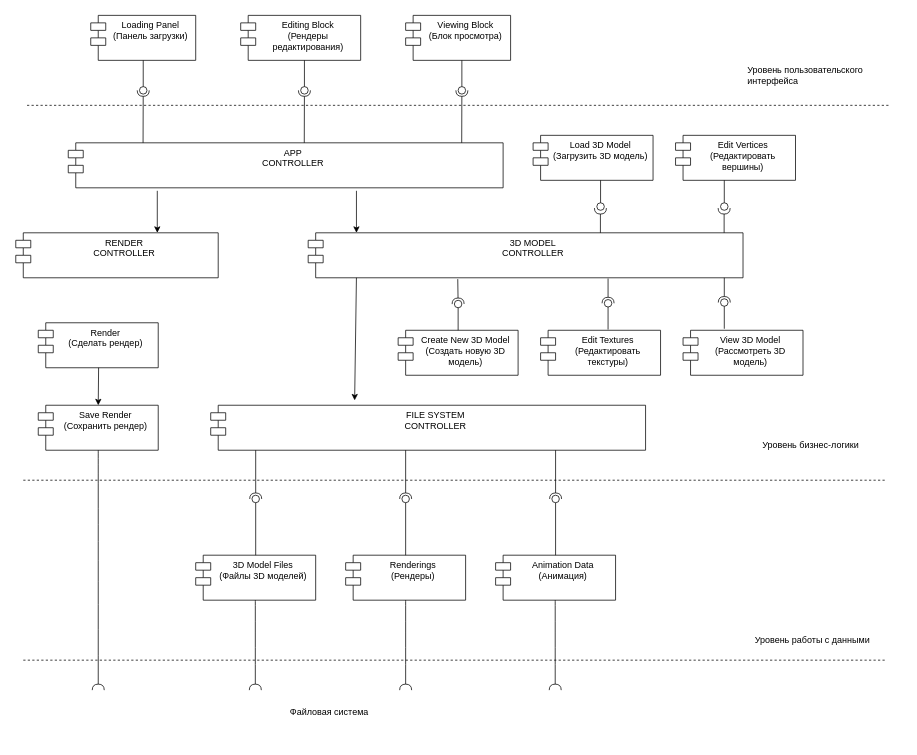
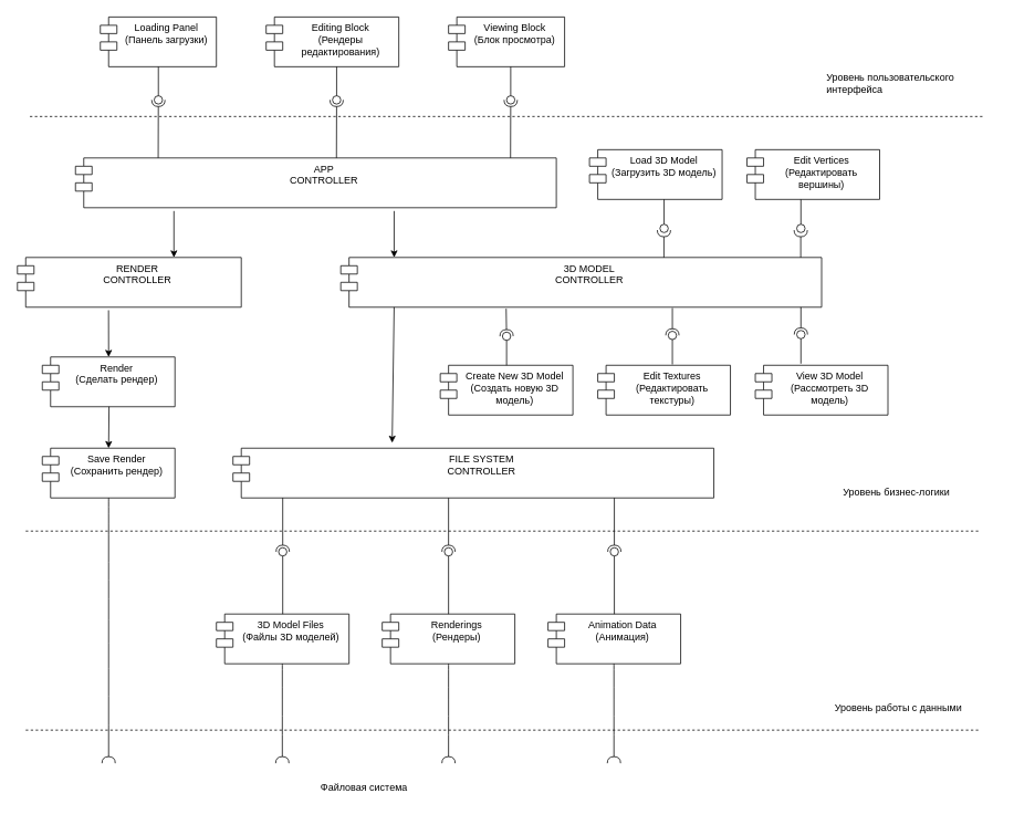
  <mxCell id="0" />
  <mxCell id="1" parent="0" />
  <mxCell id="2" value="Loading Panel&lt;br&gt;(Панель загрузки)" style="shape=module;align=left;spacingLeft=20;align=center;verticalAlign=top;whiteSpace=wrap;html=1;" vertex="1" parent="1"><mxGeometry x="120" y="20" width="140" height="60" as="geometry" /></mxCell>
  <mxCell id="3" value="Editing Block &lt;br&gt;(Рендеры редактирования)" style="shape=module;align=left;spacingLeft=20;align=center;verticalAlign=top;whiteSpace=wrap;html=1;" vertex="1" parent="1"><mxGeometry x="320" y="20" width="160" height="60" as="geometry" /></mxCell>
  <mxCell id="4" value="Viewing Block &lt;br&gt;(Блок просмотра)" style="shape=module;align=left;spacingLeft=20;align=center;verticalAlign=top;whiteSpace=wrap;html=1;" vertex="1" parent="1"><mxGeometry x="540" y="20" width="140" height="60" as="geometry" /></mxCell>
  <mxCell id="5" value="Load 3D Model (Загрузить 3D модель)" style="shape=module;align=left;spacingLeft=20;align=center;verticalAlign=top;whiteSpace=wrap;html=1;" vertex="1" parent="1"><mxGeometry x="710" y="180" width="160" height="60" as="geometry" /></mxCell>
  <mxCell id="6" value="View 3D Model &lt;br&gt;(Рассмотреть 3D модель)" style="shape=module;align=left;spacingLeft=20;align=center;verticalAlign=top;whiteSpace=wrap;html=1;" vertex="1" parent="1"><mxGeometry x="910" y="440" width="160" height="60" as="geometry" /></mxCell>
  <mxCell id="7" value="Create New 3D Model (Создать новую 3D модель)" style="shape=module;align=left;spacingLeft=20;align=center;verticalAlign=top;whiteSpace=wrap;html=1;" vertex="1" parent="1"><mxGeometry x="530" y="440" width="160" height="60" as="geometry" /></mxCell>
  <mxCell id="8" value="Edit Vertices &lt;br&gt;(Редактировать вершины)" style="shape=module;align=left;spacingLeft=20;align=center;verticalAlign=top;whiteSpace=wrap;html=1;" vertex="1" parent="1"><mxGeometry x="900" y="180" width="160" height="60" as="geometry" /></mxCell>
  <mxCell id="9" value="Edit Textures &lt;br&gt;(Редактировать текстуры)" style="shape=module;align=left;spacingLeft=20;align=center;verticalAlign=top;whiteSpace=wrap;html=1;" vertex="1" parent="1"><mxGeometry x="720" y="440" width="160" height="60" as="geometry" /></mxCell>
  <mxCell id="10" value="Render &lt;br&gt;(Сделать рендер)" style="shape=module;align=left;spacingLeft=20;align=center;verticalAlign=top;whiteSpace=wrap;html=1;" vertex="1" parent="1"><mxGeometry x="50" y="430" width="160" height="60" as="geometry" /></mxCell>
  <mxCell id="11" value="Save Render &lt;br&gt;(Сохранить рендер)" style="shape=module;align=left;spacingLeft=20;align=center;verticalAlign=top;whiteSpace=wrap;html=1;" vertex="1" parent="1"><mxGeometry x="50" y="540" width="160" height="60" as="geometry" /></mxCell>
  <mxCell id="12" value="3D Model Files &lt;br&gt;(Файлы 3D моделей)" style="shape=module;align=left;spacingLeft=20;align=center;verticalAlign=top;whiteSpace=wrap;html=1;" vertex="1" parent="1"><mxGeometry x="260" y="740" width="160" height="60" as="geometry" /></mxCell>
  <mxCell id="13" value="Renderings &lt;br&gt;(Рендеры)" style="shape=module;align=left;spacingLeft=20;align=center;verticalAlign=top;whiteSpace=wrap;html=1;" vertex="1" parent="1"><mxGeometry x="460" y="740" width="160" height="60" as="geometry" /></mxCell>
  <mxCell id="14" value="Animation Data &lt;br&gt;(Анимация)" style="shape=module;align=left;spacingLeft=20;align=center;verticalAlign=top;whiteSpace=wrap;html=1;" vertex="1" parent="1"><mxGeometry x="660" y="740" width="160" height="60" as="geometry" /></mxCell>
  <mxCell id="15" value="Уровень пользовательского интерфейса" style="text;strokeColor=none;fillColor=none;spacingLeft=4;spacingRight=4;overflow=hidden;rotatable=0;points=[[0,0.5],[1,0.5]];portConstraint=eastwest;fontSize=12;whiteSpace=wrap;html=1;" vertex="1" parent="1"><mxGeometry x="990" y="80" width="190" height="50" as="geometry" /></mxCell>
  <mxCell id="16" value="Уровень бизнес-логики" style="text;strokeColor=none;fillColor=none;spacingLeft=4;spacingRight=4;overflow=hidden;rotatable=0;points=[[0,0.5],[1,0.5]];portConstraint=eastwest;fontSize=12;whiteSpace=wrap;html=1;" vertex="1" parent="1"><mxGeometry x="1010" y="580" width="190" height="50" as="geometry" /></mxCell>
  <mxCell id="17" value="" style="endArrow=none;dashed=1;html=1;rounded=0;" edge="1" parent="1"><mxGeometry width="50" height="50" relative="1" as="geometry"><mxPoint x="35" y="140" as="sourcePoint" /><mxPoint x="1185" y="140" as="targetPoint" /></mxGeometry></mxCell>
  <mxCell id="18" value="" style="endArrow=none;dashed=1;html=1;rounded=0;" edge="1" parent="1"><mxGeometry width="50" height="50" relative="1" as="geometry"><mxPoint x="30" y="640" as="sourcePoint" /><mxPoint x="1180" y="640" as="targetPoint" /></mxGeometry></mxCell>
  <mxCell id="19" value="" style="endArrow=none;dashed=1;html=1;rounded=0;" edge="1" parent="1"><mxGeometry width="50" height="50" relative="1" as="geometry"><mxPoint x="30" y="880" as="sourcePoint" /><mxPoint x="1180" y="880" as="targetPoint" /></mxGeometry></mxCell>
  <mxCell id="20" value="Уровень работы с данными" style="text;strokeColor=none;fillColor=none;spacingLeft=4;spacingRight=4;overflow=hidden;rotatable=0;points=[[0,0.5],[1,0.5]];portConstraint=eastwest;fontSize=12;whiteSpace=wrap;html=1;" vertex="1" parent="1"><mxGeometry x="1000" y="840" width="190" height="50" as="geometry" /></mxCell>
  <mxCell id="21" value="Файловая система" style="text;strokeColor=none;fillColor=none;spacingLeft=4;spacingRight=4;overflow=hidden;rotatable=0;points=[[0,0.5],[1,0.5]];portConstraint=eastwest;fontSize=12;whiteSpace=wrap;html=1;" vertex="1" parent="1"><mxGeometry x="380" y="935" width="190" height="50" as="geometry" /></mxCell>
  <mxCell id="22" value="" style="rounded=0;orthogonalLoop=1;jettySize=auto;html=1;endArrow=halfCircle;endFill=0;endSize=6;strokeWidth=1;sketch=0;fontSize=12;curved=1;exitX=0.5;exitY=1;exitDx=0;exitDy=0;" edge="1" parent="1" source="13"><mxGeometry relative="1" as="geometry"><mxPoint x="575" y="725" as="sourcePoint" /><mxPoint x="540" y="920" as="targetPoint" /></mxGeometry></mxCell>
  <mxCell id="23" value="" style="ellipse;whiteSpace=wrap;html=1;align=center;aspect=fixed;fillColor=none;strokeColor=none;resizable=0;perimeter=centerPerimeter;rotatable=0;allowArrows=0;points=[];outlineConnect=1;" vertex="1" parent="1"><mxGeometry x="550" y="720" width="10" height="10" as="geometry" /></mxCell>
  <mxCell id="24" value="" style="rounded=0;orthogonalLoop=1;jettySize=auto;html=1;endArrow=halfCircle;endFill=0;endSize=6;strokeWidth=1;sketch=0;fontSize=12;curved=1;exitX=0.5;exitY=1;exitDx=0;exitDy=0;" edge="1" parent="1"><mxGeometry relative="1" as="geometry"><mxPoint x="339.5" y="800" as="sourcePoint" /><mxPoint x="339.5" y="920" as="targetPoint" /></mxGeometry></mxCell>
  <mxCell id="25" value="" style="rounded=0;orthogonalLoop=1;jettySize=auto;html=1;endArrow=halfCircle;endFill=0;endSize=6;strokeWidth=1;sketch=0;fontSize=12;curved=1;exitX=0.5;exitY=1;exitDx=0;exitDy=0;" edge="1" parent="1"><mxGeometry relative="1" as="geometry"><mxPoint x="739.5" y="800" as="sourcePoint" /><mxPoint x="739.5" y="920" as="targetPoint" /></mxGeometry></mxCell>
  <mxCell id="26" value="" style="ellipse;whiteSpace=wrap;html=1;align=center;aspect=fixed;fillColor=none;strokeColor=none;resizable=0;perimeter=centerPerimeter;rotatable=0;allowArrows=0;points=[];outlineConnect=1;" vertex="1" parent="1"><mxGeometry x="400" y="250" width="10" height="10" as="geometry" /></mxCell>
  <mxCell id="27" value="" style="rounded=0;orthogonalLoop=1;jettySize=auto;html=1;endArrow=halfCircle;endFill=0;endSize=6;strokeWidth=1;sketch=0;fontSize=12;curved=1;exitX=0.5;exitY=1;exitDx=0;exitDy=0;" edge="1" parent="1"><mxGeometry relative="1" as="geometry"><mxPoint x="130" y="600" as="sourcePoint" /><mxPoint x="130" y="920" as="targetPoint" /></mxGeometry></mxCell>
  <mxCell id="28" value="RENDER&lt;br&gt;CONTROLLER" style="shape=module;align=left;spacingLeft=20;align=center;verticalAlign=top;whiteSpace=wrap;html=1;" vertex="1" parent="1"><mxGeometry x="20" y="310" width="270" height="60" as="geometry" /></mxCell>
+ <mxCell id="29" value="" style="endArrow=classic;html=1;rounded=0;exitX=0.407;exitY=1.061;exitDx=0;exitDy=0;entryX=0.5;entryY=0;entryDx=0;entryDy=0;exitPerimeter=0;" edge="1" parent="1" source="28" target="10"><mxGeometry width="50" height="50" relative="1" as="geometry"><mxPoint x="270" y="380" as="sourcePoint" /><mxPoint x="320" y="330" as="targetPoint" /></mxGeometry></mxCell>
  <mxCell id="30" value="" style="endArrow=classic;html=1;rounded=0;exitX=0.3;exitY=1.043;exitDx=0;exitDy=0;exitPerimeter=0;entryX=0.5;entryY=0;entryDx=0;entryDy=0;" edge="1" parent="1" target="11"><mxGeometry width="50" height="50" relative="1" as="geometry"><mxPoint x="130.47" y="490" as="sourcePoint" /><mxPoint x="130" y="530" as="targetPoint" /></mxGeometry></mxCell>
  <mxCell id="31" value="3D MODEL&lt;br&gt;CONTROLLER" style="shape=module;align=left;spacingLeft=20;align=center;verticalAlign=top;whiteSpace=wrap;html=1;" vertex="1" parent="1"><mxGeometry x="410" y="310" width="580" height="60" as="geometry" /></mxCell>
  <mxCell id="32" value="" style="ellipse;whiteSpace=wrap;html=1;align=center;aspect=fixed;fillColor=none;strokeColor=none;resizable=0;perimeter=centerPerimeter;rotatable=0;allowArrows=0;points=[];outlineConnect=1;" vertex="1" parent="1"><mxGeometry x="360" y="510" width="10" height="10" as="geometry" /></mxCell>
  <mxCell id="33" value="" style="rounded=0;orthogonalLoop=1;jettySize=auto;html=1;endArrow=halfCircle;endFill=0;endSize=6;strokeWidth=1;sketch=0;exitX=0.344;exitY=1.03;exitDx=0;exitDy=0;exitPerimeter=0;" edge="1" target="35" parent="1" source="31"><mxGeometry relative="1" as="geometry"><mxPoint x="630" y="405" as="sourcePoint" /></mxGeometry></mxCell>
  <mxCell id="34" value="" style="rounded=0;orthogonalLoop=1;jettySize=auto;html=1;endArrow=oval;endFill=0;sketch=0;sourcePerimeterSpacing=0;targetPerimeterSpacing=0;endSize=10;exitX=0.5;exitY=0;exitDx=0;exitDy=0;" edge="1" target="35" parent="1" source="7"><mxGeometry relative="1" as="geometry"><mxPoint x="590" y="405" as="sourcePoint" /></mxGeometry></mxCell>
  <mxCell id="35" value="" style="ellipse;whiteSpace=wrap;html=1;align=center;aspect=fixed;fillColor=none;strokeColor=none;resizable=0;perimeter=centerPerimeter;rotatable=0;allowArrows=0;points=[];outlineConnect=1;" vertex="1" parent="1"><mxGeometry x="605" y="400" width="10" height="10" as="geometry" /></mxCell>
  <mxCell id="36" value="" style="rounded=0;orthogonalLoop=1;jettySize=auto;html=1;endArrow=halfCircle;endFill=0;endSize=6;strokeWidth=1;sketch=0;" edge="1" parent="1"><mxGeometry relative="1" as="geometry"><mxPoint x="799.79" y="310" as="sourcePoint" /><mxPoint x="799.79" y="277" as="targetPoint" /></mxGeometry></mxCell>
  <mxCell id="37" value="" style="rounded=0;orthogonalLoop=1;jettySize=auto;html=1;endArrow=oval;endFill=0;sketch=0;sourcePerimeterSpacing=0;targetPerimeterSpacing=0;endSize=10;" edge="1" parent="1" source="38"><mxGeometry relative="1" as="geometry"><mxPoint x="800" y="275" as="targetPoint" /></mxGeometry></mxCell>
  <mxCell id="38" value="" style="ellipse;whiteSpace=wrap;html=1;align=center;aspect=fixed;fillColor=none;strokeColor=none;resizable=0;perimeter=centerPerimeter;rotatable=0;allowArrows=0;points=[];outlineConnect=1;" vertex="1" parent="1"><mxGeometry x="795" y="235" width="10" height="10" as="geometry" /></mxCell>
  <mxCell id="39" value="" style="rounded=0;orthogonalLoop=1;jettySize=auto;html=1;endArrow=halfCircle;endFill=0;endSize=6;strokeWidth=1;sketch=0;exitX=0.344;exitY=1.03;exitDx=0;exitDy=0;exitPerimeter=0;" edge="1" parent="1" target="41"><mxGeometry relative="1" as="geometry"><mxPoint x="810" y="371" as="sourcePoint" /></mxGeometry></mxCell>
  <mxCell id="40" value="" style="rounded=0;orthogonalLoop=1;jettySize=auto;html=1;endArrow=oval;endFill=0;sketch=0;sourcePerimeterSpacing=0;targetPerimeterSpacing=0;endSize=10;exitX=0.5;exitY=0;exitDx=0;exitDy=0;" edge="1" parent="1" target="41"><mxGeometry relative="1" as="geometry"><mxPoint x="810" y="439" as="sourcePoint" /></mxGeometry></mxCell>
  <mxCell id="41" value="" style="ellipse;whiteSpace=wrap;html=1;align=center;aspect=fixed;fillColor=none;strokeColor=none;resizable=0;perimeter=centerPerimeter;rotatable=0;allowArrows=0;points=[];outlineConnect=1;" vertex="1" parent="1"><mxGeometry x="805" y="399" width="10" height="10" as="geometry" /></mxCell>
  <mxCell id="42" value="" style="rounded=0;orthogonalLoop=1;jettySize=auto;html=1;endArrow=halfCircle;endFill=0;endSize=6;strokeWidth=1;sketch=0;exitX=0.344;exitY=1.03;exitDx=0;exitDy=0;exitPerimeter=0;" edge="1" parent="1" target="44"><mxGeometry relative="1" as="geometry"><mxPoint x="965" y="370" as="sourcePoint" /></mxGeometry></mxCell>
  <mxCell id="43" value="" style="rounded=0;orthogonalLoop=1;jettySize=auto;html=1;endArrow=oval;endFill=0;sketch=0;sourcePerimeterSpacing=0;targetPerimeterSpacing=0;endSize=10;exitX=0.5;exitY=0;exitDx=0;exitDy=0;" edge="1" parent="1" target="44"><mxGeometry relative="1" as="geometry"><mxPoint x="965" y="438" as="sourcePoint" /></mxGeometry></mxCell>
  <mxCell id="44" value="" style="ellipse;whiteSpace=wrap;html=1;align=center;aspect=fixed;fillColor=none;strokeColor=none;resizable=0;perimeter=centerPerimeter;rotatable=0;allowArrows=0;points=[];outlineConnect=1;" vertex="1" parent="1"><mxGeometry x="960" y="398" width="10" height="10" as="geometry" /></mxCell>
  <mxCell id="45" value="" style="rounded=0;orthogonalLoop=1;jettySize=auto;html=1;endArrow=halfCircle;endFill=0;endSize=6;strokeWidth=1;sketch=0;" edge="1" parent="1"><mxGeometry relative="1" as="geometry"><mxPoint x="964.79" y="310" as="sourcePoint" /><mxPoint x="964.79" y="277" as="targetPoint" /></mxGeometry></mxCell>
  <mxCell id="46" value="" style="rounded=0;orthogonalLoop=1;jettySize=auto;html=1;endArrow=oval;endFill=0;sketch=0;sourcePerimeterSpacing=0;targetPerimeterSpacing=0;endSize=10;" edge="1" parent="1" source="47"><mxGeometry relative="1" as="geometry"><mxPoint x="965" y="275" as="targetPoint" /></mxGeometry></mxCell>
  <mxCell id="47" value="" style="ellipse;whiteSpace=wrap;html=1;align=center;aspect=fixed;fillColor=none;strokeColor=none;resizable=0;perimeter=centerPerimeter;rotatable=0;allowArrows=0;points=[];outlineConnect=1;" vertex="1" parent="1"><mxGeometry x="960" y="235" width="10" height="10" as="geometry" /></mxCell>
  <mxCell id="48" value="FILE SYSTEM&lt;br&gt;CONTROLLER" style="shape=module;align=left;spacingLeft=20;align=center;verticalAlign=top;whiteSpace=wrap;html=1;" vertex="1" parent="1"><mxGeometry x="280" y="540" width="580" height="60" as="geometry" /></mxCell>
  <mxCell id="49" value="" style="rounded=0;orthogonalLoop=1;jettySize=auto;html=1;endArrow=halfCircle;endFill=0;endSize=6;strokeWidth=1;sketch=0;exitX=0.344;exitY=1.03;exitDx=0;exitDy=0;exitPerimeter=0;" edge="1" parent="1" target="51"><mxGeometry relative="1" as="geometry"><mxPoint x="340" y="600" as="sourcePoint" /></mxGeometry></mxCell>
  <mxCell id="50" value="" style="rounded=0;orthogonalLoop=1;jettySize=auto;html=1;endArrow=oval;endFill=0;sketch=0;sourcePerimeterSpacing=0;targetPerimeterSpacing=0;endSize=10;exitX=0.5;exitY=0;exitDx=0;exitDy=0;" edge="1" parent="1" target="51" source="12"><mxGeometry relative="1" as="geometry"><mxPoint x="340" y="668" as="sourcePoint" /></mxGeometry></mxCell>
  <mxCell id="51" value="" style="ellipse;whiteSpace=wrap;html=1;align=center;aspect=fixed;fillColor=none;strokeColor=none;resizable=0;perimeter=centerPerimeter;rotatable=0;allowArrows=0;points=[];outlineConnect=1;" vertex="1" parent="1"><mxGeometry x="335" y="660" width="10" height="10" as="geometry" /></mxCell>
  <mxCell id="52" value="" style="rounded=0;orthogonalLoop=1;jettySize=auto;html=1;endArrow=halfCircle;endFill=0;endSize=6;strokeWidth=1;sketch=0;exitX=0.344;exitY=1.03;exitDx=0;exitDy=0;exitPerimeter=0;" edge="1" parent="1" target="54"><mxGeometry relative="1" as="geometry"><mxPoint x="540" y="600" as="sourcePoint" /></mxGeometry></mxCell>
  <mxCell id="53" value="" style="rounded=0;orthogonalLoop=1;jettySize=auto;html=1;endArrow=oval;endFill=0;sketch=0;sourcePerimeterSpacing=0;targetPerimeterSpacing=0;endSize=10;exitX=0.5;exitY=0;exitDx=0;exitDy=0;" edge="1" parent="1" target="54"><mxGeometry relative="1" as="geometry"><mxPoint x="540" y="740" as="sourcePoint" /></mxGeometry></mxCell>
  <mxCell id="54" value="" style="ellipse;whiteSpace=wrap;html=1;align=center;aspect=fixed;fillColor=none;strokeColor=none;resizable=0;perimeter=centerPerimeter;rotatable=0;allowArrows=0;points=[];outlineConnect=1;" vertex="1" parent="1"><mxGeometry x="535" y="660" width="10" height="10" as="geometry" /></mxCell>
  <mxCell id="55" value="" style="rounded=0;orthogonalLoop=1;jettySize=auto;html=1;endArrow=halfCircle;endFill=0;endSize=6;strokeWidth=1;sketch=0;exitX=0.344;exitY=1.03;exitDx=0;exitDy=0;exitPerimeter=0;" edge="1" parent="1" target="57"><mxGeometry relative="1" as="geometry"><mxPoint x="740" y="600" as="sourcePoint" /></mxGeometry></mxCell>
  <mxCell id="56" value="" style="rounded=0;orthogonalLoop=1;jettySize=auto;html=1;endArrow=oval;endFill=0;sketch=0;sourcePerimeterSpacing=0;targetPerimeterSpacing=0;endSize=10;exitX=0.5;exitY=0;exitDx=0;exitDy=0;" edge="1" parent="1" target="57"><mxGeometry relative="1" as="geometry"><mxPoint x="740" y="740" as="sourcePoint" /></mxGeometry></mxCell>
  <mxCell id="57" value="" style="ellipse;whiteSpace=wrap;html=1;align=center;aspect=fixed;fillColor=none;strokeColor=none;resizable=0;perimeter=centerPerimeter;rotatable=0;allowArrows=0;points=[];outlineConnect=1;" vertex="1" parent="1"><mxGeometry x="735" y="660" width="10" height="10" as="geometry" /></mxCell>
  <mxCell id="58" value="APP&lt;br&gt;CONTROLLER" style="shape=module;align=left;spacingLeft=20;align=center;verticalAlign=top;whiteSpace=wrap;html=1;" vertex="1" parent="1"><mxGeometry x="90" y="190" width="580" height="60" as="geometry" /></mxCell>
  <mxCell id="59" value="" style="endArrow=classic;html=1;rounded=0;exitX=0.407;exitY=1.061;exitDx=0;exitDy=0;entryX=0.5;entryY=0;entryDx=0;entryDy=0;exitPerimeter=0;" edge="1" parent="1"><mxGeometry width="50" height="50" relative="1" as="geometry"><mxPoint x="208.75" y="254" as="sourcePoint" /><mxPoint x="208.75" y="310" as="targetPoint" /></mxGeometry></mxCell>
  <mxCell id="60" value="" style="endArrow=classic;html=1;rounded=0;exitX=0.407;exitY=1.061;exitDx=0;exitDy=0;entryX=0.5;entryY=0;entryDx=0;entryDy=0;exitPerimeter=0;" edge="1" parent="1"><mxGeometry width="50" height="50" relative="1" as="geometry"><mxPoint x="474.38" y="254" as="sourcePoint" /><mxPoint x="474.38" y="310" as="targetPoint" /></mxGeometry></mxCell>
  <mxCell id="61" value="" style="endArrow=classic;html=1;rounded=0;exitX=0.407;exitY=1.061;exitDx=0;exitDy=0;entryX=0.331;entryY=-0.108;entryDx=0;entryDy=0;exitPerimeter=0;entryPerimeter=0;" edge="1" parent="1" target="48"><mxGeometry width="50" height="50" relative="1" as="geometry"><mxPoint x="474.37" y="370" as="sourcePoint" /><mxPoint x="474.37" y="426" as="targetPoint" /></mxGeometry></mxCell>
  <mxCell id="62" value="" style="rounded=0;orthogonalLoop=1;jettySize=auto;html=1;endArrow=halfCircle;endFill=0;endSize=6;strokeWidth=1;sketch=0;" edge="1" parent="1"><mxGeometry relative="1" as="geometry"><mxPoint x="189.79" y="190" as="sourcePoint" /><mxPoint x="190" y="120" as="targetPoint" /></mxGeometry></mxCell>
  <mxCell id="63" value="" style="rounded=0;orthogonalLoop=1;jettySize=auto;html=1;endArrow=oval;endFill=0;sketch=0;sourcePerimeterSpacing=0;targetPerimeterSpacing=0;endSize=10;" edge="1" parent="1" source="64"><mxGeometry relative="1" as="geometry"><mxPoint x="190" y="120" as="targetPoint" /></mxGeometry></mxCell>
  <mxCell id="64" value="" style="ellipse;whiteSpace=wrap;html=1;align=center;aspect=fixed;fillColor=none;strokeColor=none;resizable=0;perimeter=centerPerimeter;rotatable=0;allowArrows=0;points=[];outlineConnect=1;" vertex="1" parent="1"><mxGeometry x="185" y="75" width="10" height="10" as="geometry" /></mxCell>
  <mxCell id="65" value="" style="rounded=0;orthogonalLoop=1;jettySize=auto;html=1;endArrow=halfCircle;endFill=0;endSize=6;strokeWidth=1;sketch=0;" edge="1" parent="1"><mxGeometry relative="1" as="geometry"><mxPoint x="404.79" y="190" as="sourcePoint" /><mxPoint x="405" y="120" as="targetPoint" /></mxGeometry></mxCell>
  <mxCell id="66" value="" style="rounded=0;orthogonalLoop=1;jettySize=auto;html=1;endArrow=oval;endFill=0;sketch=0;sourcePerimeterSpacing=0;targetPerimeterSpacing=0;endSize=10;" edge="1" parent="1" source="67"><mxGeometry relative="1" as="geometry"><mxPoint x="405" y="120" as="targetPoint" /></mxGeometry></mxCell>
  <mxCell id="67" value="" style="ellipse;whiteSpace=wrap;html=1;align=center;aspect=fixed;fillColor=none;strokeColor=none;resizable=0;perimeter=centerPerimeter;rotatable=0;allowArrows=0;points=[];outlineConnect=1;" vertex="1" parent="1"><mxGeometry x="400" y="75" width="10" height="10" as="geometry" /></mxCell>
  <mxCell id="68" value="" style="rounded=0;orthogonalLoop=1;jettySize=auto;html=1;endArrow=halfCircle;endFill=0;endSize=6;strokeWidth=1;sketch=0;" edge="1" parent="1"><mxGeometry relative="1" as="geometry"><mxPoint x="614.79" y="190" as="sourcePoint" /><mxPoint x="615" y="120" as="targetPoint" /></mxGeometry></mxCell>
  <mxCell id="69" value="" style="rounded=0;orthogonalLoop=1;jettySize=auto;html=1;endArrow=oval;endFill=0;sketch=0;sourcePerimeterSpacing=0;targetPerimeterSpacing=0;endSize=10;" edge="1" parent="1" source="70"><mxGeometry relative="1" as="geometry"><mxPoint x="615" y="120" as="targetPoint" /></mxGeometry></mxCell>
  <mxCell id="70" value="" style="ellipse;whiteSpace=wrap;html=1;align=center;aspect=fixed;fillColor=none;strokeColor=none;resizable=0;perimeter=centerPerimeter;rotatable=0;allowArrows=0;points=[];outlineConnect=1;" vertex="1" parent="1"><mxGeometry x="610" y="75" width="10" height="10" as="geometry" /></mxCell>
